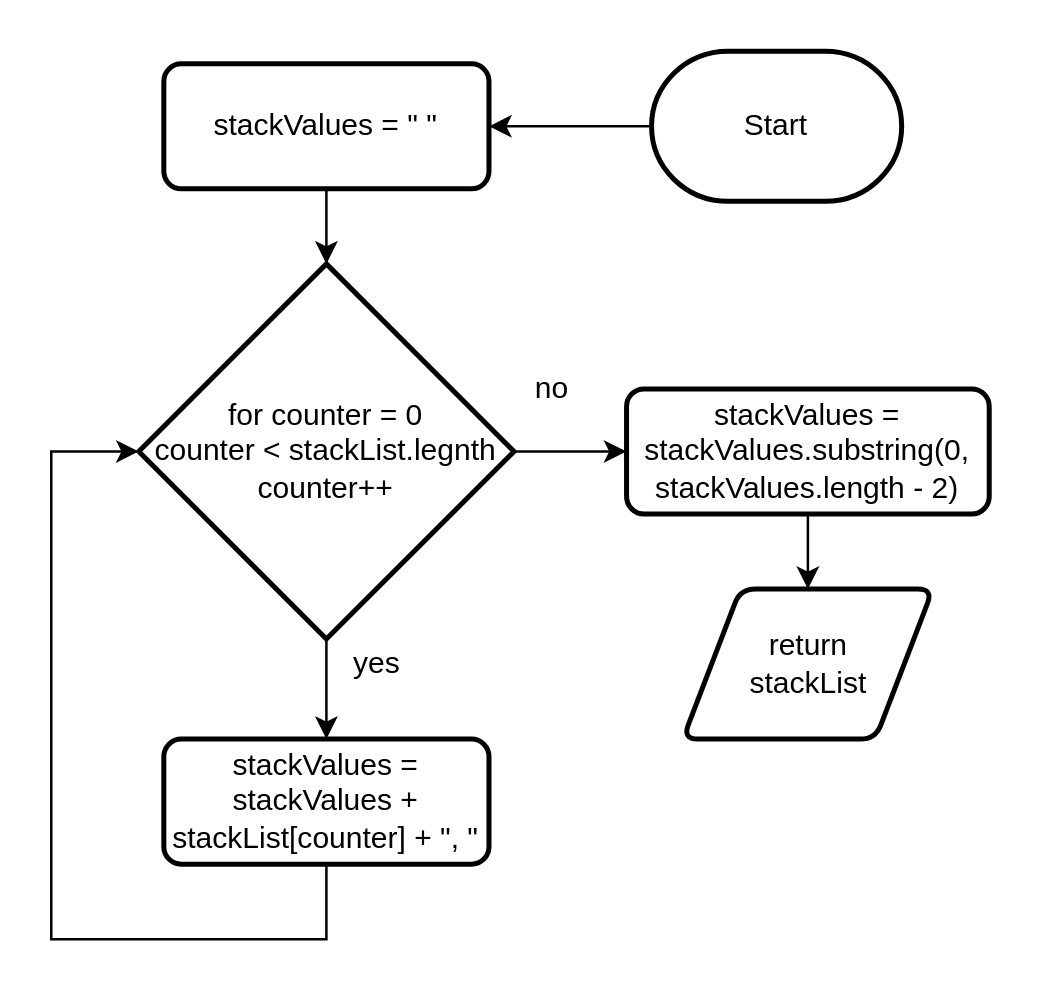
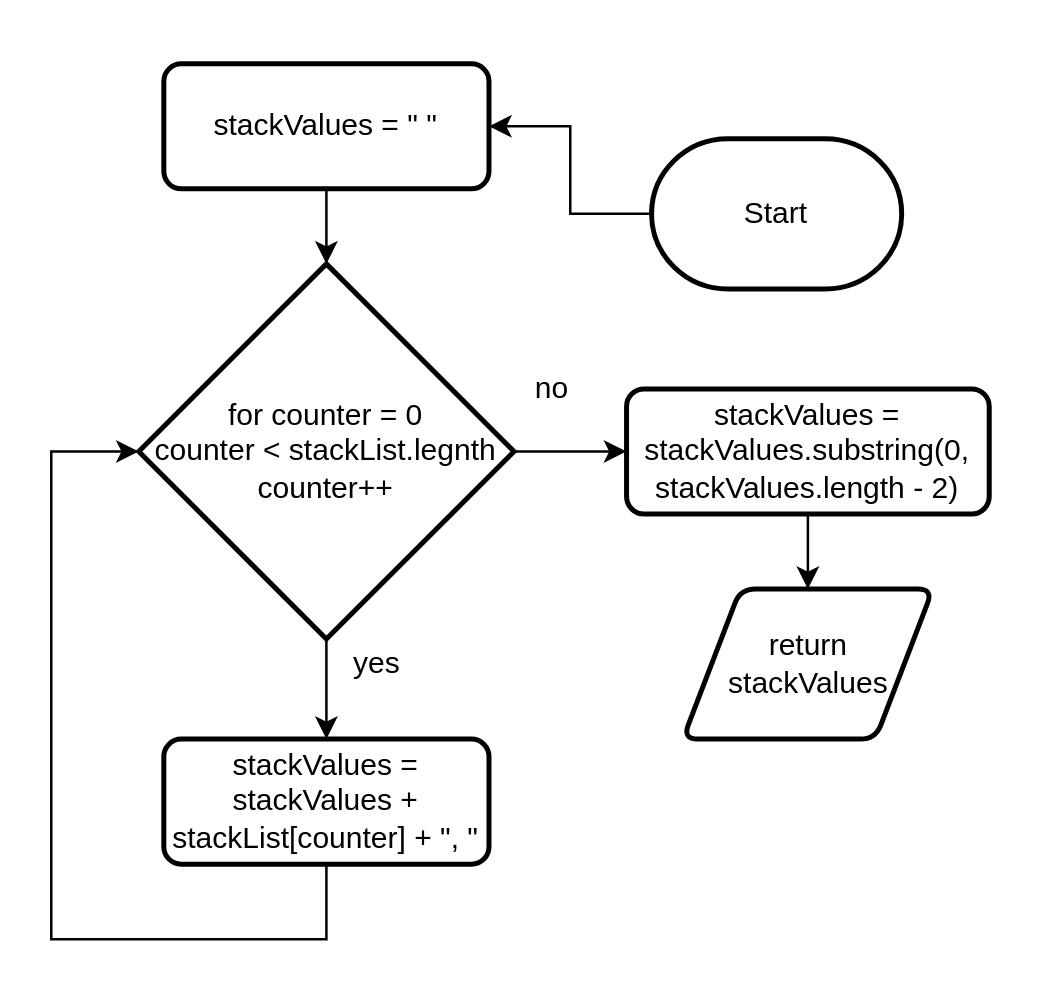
  <mxCell id="0" />
  <mxCell id="1" parent="0" />
  <mxCell id="2" style="html=1;edgeStyle=orthogonalEdgeStyle;rounded=0;" edge="1" parent="1" source="3" target="5"><mxGeometry relative="1" as="geometry" /></mxCell>
- <mxCell id="3" value="Start" style="strokeWidth=2;html=1;shape=mxgraph.flowchart.terminator;whiteSpace=wrap;" vertex="1" parent="1"><mxGeometry x="260" y="20" width="100" height="60" as="geometry" /></mxCell>
+ <mxCell id="3" value="Start" style="strokeWidth=2;html=1;shape=mxgraph.flowchart.terminator;whiteSpace=wrap;" vertex="1" parent="1"><mxGeometry x="260" y="55" width="100" height="60" as="geometry" /></mxCell>
  <mxCell id="4" style="edgeStyle=orthogonalEdgeStyle;rounded=0;html=1;" edge="1" parent="1" source="5" target="8"><mxGeometry relative="1" as="geometry" /></mxCell>
  <mxCell id="5" value="stackValues = &quot; &quot;" style="rounded=1;whiteSpace=wrap;html=1;absoluteArcSize=1;arcSize=14;strokeWidth=2;" vertex="1" parent="1"><mxGeometry x="65" y="25" width="130" height="50" as="geometry" /></mxCell>
  <mxCell id="6" style="edgeStyle=orthogonalEdgeStyle;rounded=0;html=1;" edge="1" parent="1" source="8" target="10"><mxGeometry relative="1" as="geometry" /></mxCell>
  <mxCell id="7" style="edgeStyle=orthogonalEdgeStyle;rounded=0;html=1;entryX=0;entryY=0.5;entryDx=0;entryDy=0;" edge="1" parent="1" source="8" target="14"><mxGeometry relative="1" as="geometry" /></mxCell>
  <mxCell id="8" value="for counter = 0&lt;br&gt;counter &amp;lt; stackList.legnth&lt;br&gt;counter++" style="strokeWidth=2;html=1;shape=mxgraph.flowchart.decision;whiteSpace=wrap;" vertex="1" parent="1"><mxGeometry x="55" y="105" width="150" height="150" as="geometry" /></mxCell>
  <mxCell id="9" style="edgeStyle=orthogonalEdgeStyle;rounded=0;html=1;entryX=0;entryY=0.5;entryDx=0;entryDy=0;entryPerimeter=0;" edge="1" parent="1" source="10" target="8"><mxGeometry relative="1" as="geometry"><Array as="points"><mxPoint x="130" y="375" /><mxPoint x="20" y="375" /><mxPoint x="20" y="180" /></Array></mxGeometry></mxCell>
  <mxCell id="10" value="stackValues = stackValues + stackList[counter] + &quot;, &quot;" style="rounded=1;whiteSpace=wrap;html=1;absoluteArcSize=1;arcSize=14;strokeWidth=2;" vertex="1" parent="1"><mxGeometry x="65" y="295" width="130" height="50" as="geometry" /></mxCell>
  <mxCell id="11" value="yes" style="text;html=1;align=center;verticalAlign=middle;resizable=0;points=[];autosize=1;strokeColor=none;fillColor=none;" vertex="1" parent="1"><mxGeometry x="130" y="250" width="40" height="30" as="geometry" /></mxCell>
  <mxCell id="12" value="no" style="text;html=1;align=center;verticalAlign=middle;resizable=0;points=[];autosize=1;strokeColor=none;fillColor=none;" vertex="1" parent="1"><mxGeometry x="200" y="140" width="40" height="30" as="geometry" /></mxCell>
  <mxCell id="13" style="edgeStyle=orthogonalEdgeStyle;rounded=0;html=1;" edge="1" parent="1" source="14" target="15"><mxGeometry relative="1" as="geometry" /></mxCell>
  <mxCell id="14" value="stackValues = stackValues.substring(0, stackValues.length - 2)" style="rounded=1;whiteSpace=wrap;html=1;absoluteArcSize=1;arcSize=14;strokeWidth=2;" vertex="1" parent="1"><mxGeometry x="250" y="155" width="145" height="50" as="geometry" /></mxCell>
- <mxCell id="15" value="return&lt;br&gt;stackList" style="shape=parallelogram;html=1;strokeWidth=2;perimeter=parallelogramPerimeter;whiteSpace=wrap;rounded=1;arcSize=12;size=0.23;" vertex="1" parent="1"><mxGeometry x="272.5" y="235" width="100" height="60" as="geometry" /></mxCell>
+ <mxCell id="15" value="return&lt;br&gt;stackValues" style="shape=parallelogram;html=1;strokeWidth=2;perimeter=parallelogramPerimeter;whiteSpace=wrap;rounded=1;arcSize=12;size=0.23;" vertex="1" parent="1"><mxGeometry x="272.5" y="235" width="100" height="60" as="geometry" /></mxCell>
